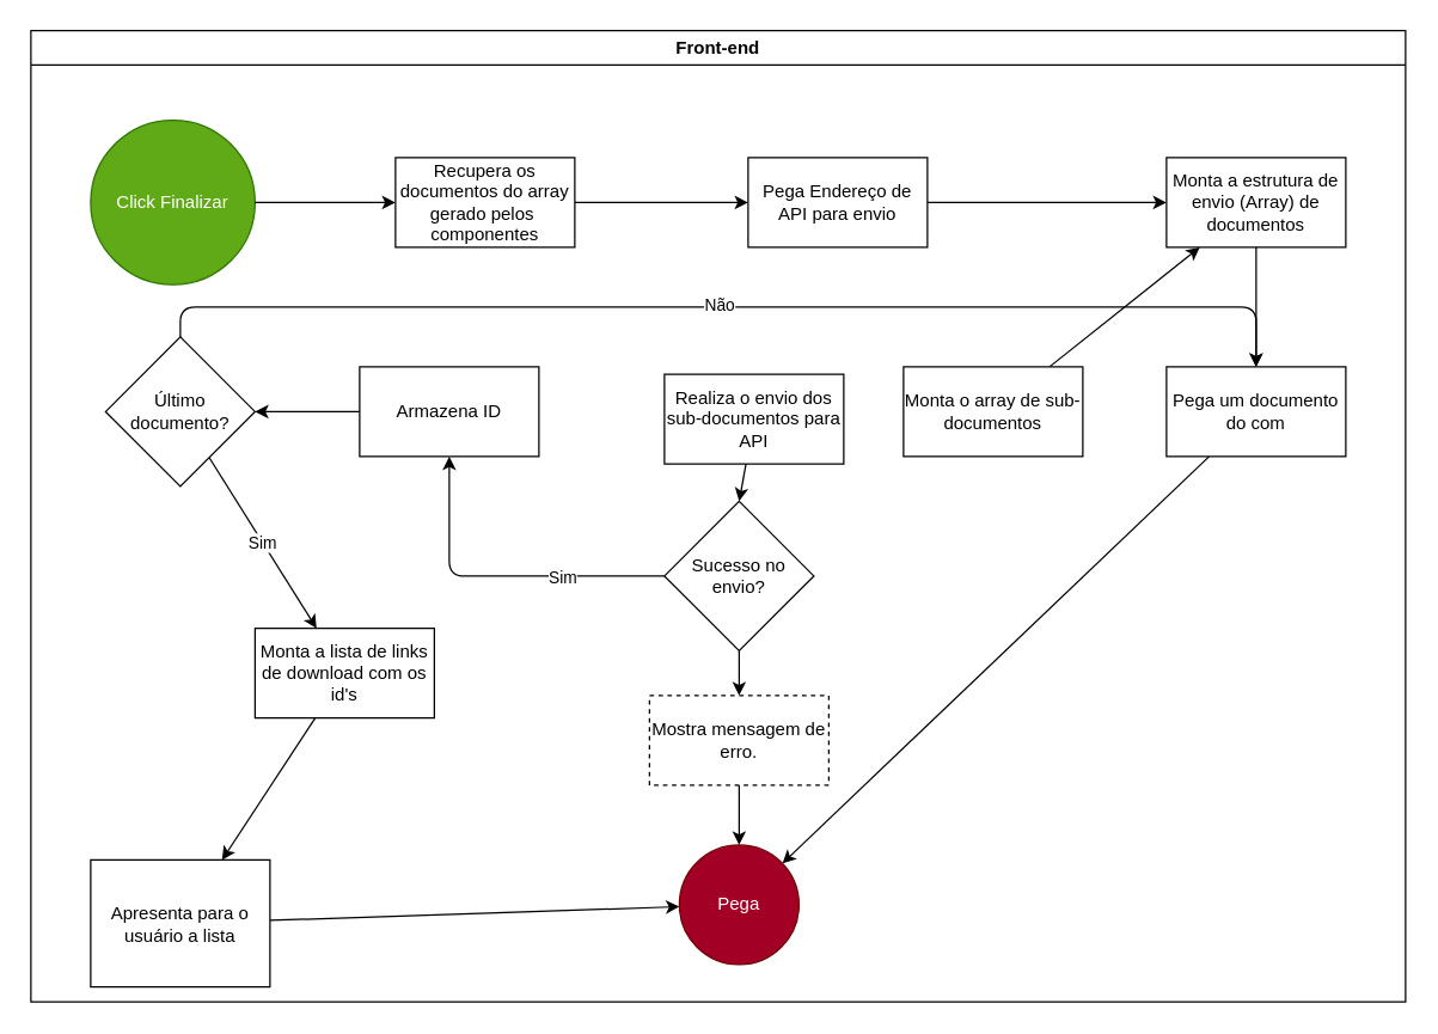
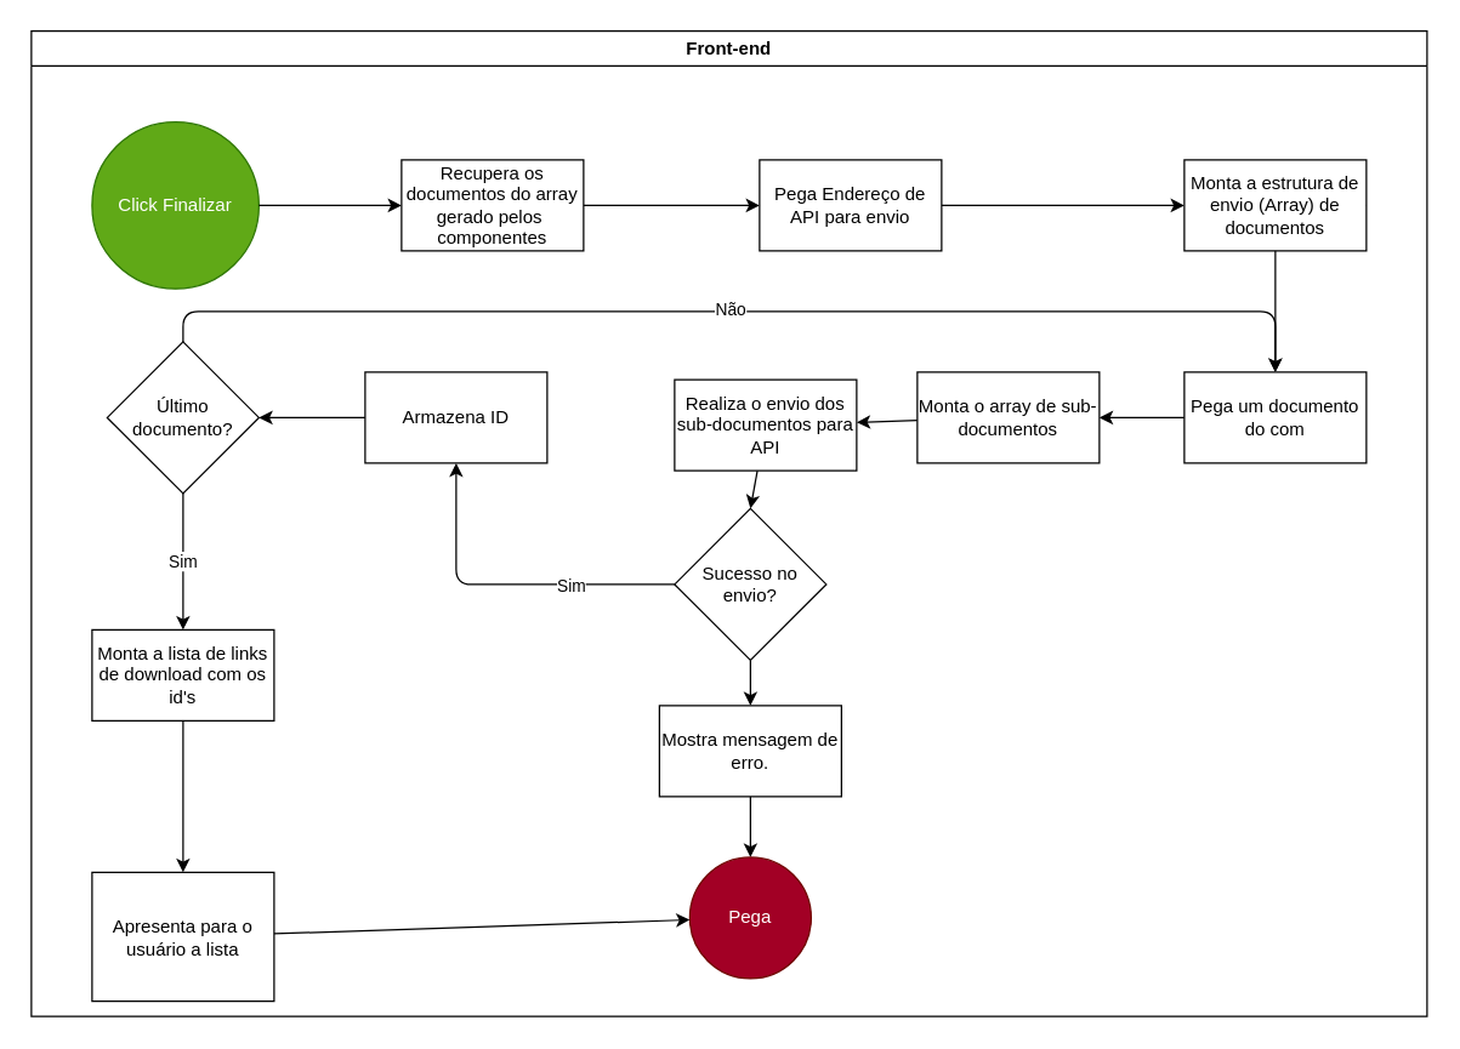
  <mxCell id="0" />
  <mxCell id="1" parent="0" />
  <mxCell id="2" value="Front-end" style="swimlane;whiteSpace=wrap;html=1;" vertex="1" parent="1"><mxGeometry x="20" y="20" width="920" height="650" as="geometry" /></mxCell>
  <mxCell id="3" value="Click Finalizar" style="ellipse;whiteSpace=wrap;html=1;aspect=fixed;fillColor=#60a917;fontColor=#ffffff;strokeColor=#2D7600;" vertex="1" parent="2"><mxGeometry x="40" y="60" width="110" height="110" as="geometry" /></mxCell>
  <mxCell id="4" value="" style="edgeStyle=none;html=1;" edge="1" parent="2" source="5" target="8"><mxGeometry relative="1" as="geometry" /></mxCell>
  <mxCell id="5" value="Recupera os documentos do array gerado pelos&amp;nbsp; componentes" style="whiteSpace=wrap;html=1;" vertex="1" parent="2"><mxGeometry x="244" y="85" width="120" height="60" as="geometry" /></mxCell>
  <mxCell id="6" value="" style="edgeStyle=none;html=1;" edge="1" parent="2" source="3" target="5"><mxGeometry relative="1" as="geometry" /></mxCell>
  <mxCell id="7" value="" style="edgeStyle=none;html=1;" edge="1" parent="2" source="8" target="10"><mxGeometry relative="1" as="geometry" /></mxCell>
  <mxCell id="8" value="Pega Endereço de API para envio" style="whiteSpace=wrap;html=1;" vertex="1" parent="2"><mxGeometry x="480" y="85" width="120" height="60" as="geometry" /></mxCell>
  <mxCell id="9" value="" style="edgeStyle=none;html=1;" edge="1" parent="2" source="10" target="12"><mxGeometry relative="1" as="geometry"><Array as="points"><mxPoint x="820" y="115" /></Array></mxGeometry></mxCell>
  <mxCell id="10" value="Monta a estrutura de envio (Array) de documentos" style="whiteSpace=wrap;html=1;" vertex="1" parent="2"><mxGeometry x="760" y="85" width="120" height="60" as="geometry" /></mxCell>
- <mxCell id="11" value="" style="edgeStyle=none;html=1;" edge="1" parent="2" source="12" target="29"><mxGeometry relative="1" as="geometry" /></mxCell>
+ <mxCell id="11" value="" style="edgeStyle=none;html=1;" edge="1" parent="2" source="12" target="14"><mxGeometry relative="1" as="geometry" /></mxCell>
  <mxCell id="12" value="Pega um documento do com" style="whiteSpace=wrap;html=1;" vertex="1" parent="2"><mxGeometry x="760" y="225" width="120" height="60" as="geometry" /></mxCell>
- <mxCell id="13" value="" style="edgeStyle=none;html=1;" edge="1" parent="2" source="14" target="10"><mxGeometry relative="1" as="geometry" /></mxCell>
+ <mxCell id="13" value="" style="edgeStyle=none;html=1;" edge="1" parent="2" source="14" target="16"><mxGeometry relative="1" as="geometry" /></mxCell>
  <mxCell id="14" value="Monta o array de sub-documentos" style="whiteSpace=wrap;html=1;" vertex="1" parent="2"><mxGeometry x="584" y="225" width="120" height="60" as="geometry" /></mxCell>
  <mxCell id="15" style="edgeStyle=none;html=1;entryX=0.5;entryY=0;entryDx=0;entryDy=0;" edge="1" parent="2" source="16" target="26"><mxGeometry relative="1" as="geometry" /></mxCell>
  <mxCell id="16" value="Realiza o envio dos sub-documentos para API" style="whiteSpace=wrap;html=1;" vertex="1" parent="2"><mxGeometry x="424" y="230" width="120" height="60" as="geometry" /></mxCell>
  <mxCell id="17" style="edgeStyle=none;html=1;exitX=0.5;exitY=0;exitDx=0;exitDy=0;" edge="1" parent="2" source="20" target="12"><mxGeometry relative="1" as="geometry"><Array as="points"><mxPoint x="100" y="185" /><mxPoint x="820" y="185" /></Array></mxGeometry></mxCell>
  <mxCell id="18" value="Não" style="edgeLabel;html=1;align=center;verticalAlign=middle;resizable=0;points=[];" vertex="1" connectable="0" parent="17"><mxGeometry x="-0.025" y="2" relative="1" as="geometry"><mxPoint as="offset" /></mxGeometry></mxCell>
  <mxCell id="19" value="Sim" style="edgeStyle=none;html=1;" edge="1" parent="2" source="20" target="22"><mxGeometry relative="1" as="geometry" /></mxCell>
  <mxCell id="20" value="Último documento?" style="rhombus;whiteSpace=wrap;html=1;" vertex="1" parent="2"><mxGeometry x="50" y="205" width="100" height="100" as="geometry" /></mxCell>
  <mxCell id="21" value="" style="edgeStyle=none;html=1;" edge="1" parent="2" source="22" target="33"><mxGeometry relative="1" as="geometry" /></mxCell>
- <mxCell id="22" value="Monta a lista de links de download com os id's" style="whiteSpace=wrap;html=1;" vertex="1" parent="2"><mxGeometry x="150" y="400" width="120" height="60" as="geometry" /></mxCell>
+ <mxCell id="22" value="Monta a lista de links de download com os id's" style="whiteSpace=wrap;html=1;" vertex="1" parent="2"><mxGeometry x="40" y="395" width="120" height="60" as="geometry" /></mxCell>
  <mxCell id="23" value="" style="edgeStyle=none;html=1;" edge="1" parent="2" source="26" target="28"><mxGeometry relative="1" as="geometry" /></mxCell>
  <mxCell id="24" value="" style="edgeStyle=none;html=1;" edge="1" parent="2" source="26" target="31"><mxGeometry relative="1" as="geometry"><Array as="points"><mxPoint x="280" y="365" /></Array></mxGeometry></mxCell>
  <mxCell id="25" value="Sim" style="edgeLabel;html=1;align=center;verticalAlign=middle;resizable=0;points=[];" vertex="1" connectable="0" parent="24"><mxGeometry x="-0.425" y="-1" relative="1" as="geometry"><mxPoint x="-5" y="1" as="offset" /></mxGeometry></mxCell>
  <mxCell id="26" value="Sucesso no envio?" style="rhombus;whiteSpace=wrap;html=1;" vertex="1" parent="2"><mxGeometry x="424" y="315" width="100" height="100" as="geometry" /></mxCell>
  <mxCell id="27" style="edgeStyle=none;html=1;entryX=0.5;entryY=0;entryDx=0;entryDy=0;" edge="1" parent="2" source="28" target="29"><mxGeometry relative="1" as="geometry" /></mxCell>
- <mxCell id="28" value="Mostra mensagem de erro." style="whiteSpace=wrap;html=1;dashed=1;" vertex="1" parent="2"><mxGeometry x="414" y="445" width="120" height="60" as="geometry" /></mxCell>
+ <mxCell id="28" value="Mostra mensagem de erro." style="whiteSpace=wrap;html=1;" vertex="1" parent="2"><mxGeometry x="414" y="445" width="120" height="60" as="geometry" /></mxCell>
  <mxCell id="29" value="Pega" style="ellipse;whiteSpace=wrap;html=1;fillColor=#a20025;fontColor=#ffffff;strokeColor=#6F0000;" vertex="1" parent="2"><mxGeometry x="434" y="545" width="80" height="80" as="geometry" /></mxCell>
  <mxCell id="30" style="edgeStyle=none;html=1;entryX=1;entryY=0.5;entryDx=0;entryDy=0;" edge="1" parent="2" target="20"><mxGeometry relative="1" as="geometry"><mxPoint x="275" y="255" as="sourcePoint" /></mxGeometry></mxCell>
  <mxCell id="31" value="Armazena ID" style="whiteSpace=wrap;html=1;" vertex="1" parent="2"><mxGeometry x="220" y="225" width="120" height="60" as="geometry" /></mxCell>
  <mxCell id="32" style="edgeStyle=none;html=1;" edge="1" parent="2" source="33" target="29"><mxGeometry relative="1" as="geometry" /></mxCell>
  <mxCell id="33" value="Apresenta para o usuário a lista" style="whiteSpace=wrap;html=1;" vertex="1" parent="2"><mxGeometry x="40" y="555" width="120" height="85" as="geometry" /></mxCell>
